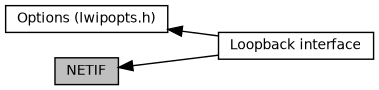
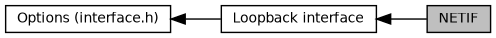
  digraph {
    rankdir=LR
    node [color=black fillcolor=white fontname=Helvetica fontsize=10 shape=box style=filled]
    edge [dir=back fontname=Helvetica fontsize=10 labelfontname=Helvetica labelfontsize=10 shape=plaintext style=solid]
-   n1 [height=0.2 label="Options (lwipopts.h)" width=0.4]
+   n1 [height=0.2 label="Options (interface.h)" width=0.4]
    n2 [height=0.2 label="Loopback interface" width=0.4]
    n3 [fillcolor=grey75 fontcolor=black height=0.2 label=NETIF width=0.4]
    n1 -> n2
-   n3 -> n2
+   n2 -> n3
  }
